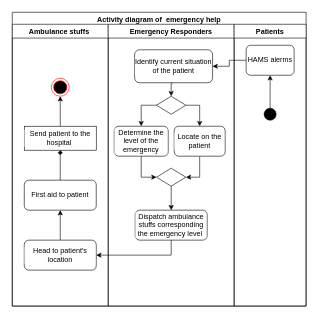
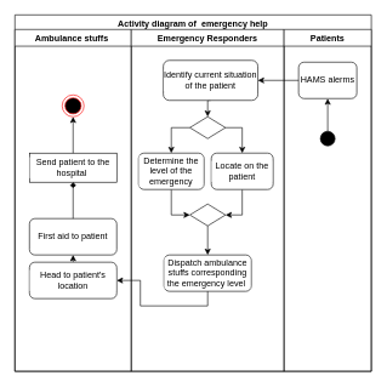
  <mxCell id="0" />
  <mxCell id="1" parent="0" />
  <mxCell id="2" value="Activity diagram of&amp;nbsp; emergency help" style="swimlane;whiteSpace=wrap;html=1;" vertex="1" parent="1"><mxGeometry x="20" y="20" width="490" height="490" as="geometry" /></mxCell>
  <mxCell id="3" value="Ambulance stuffs&amp;nbsp;" style="swimlane;whiteSpace=wrap;html=1;" vertex="1" parent="2"><mxGeometry y="20" width="160" height="470" as="geometry" /></mxCell>
  <mxCell id="4" value="First aid to patient" style="rounded=1;whiteSpace=wrap;html=1;labelBackgroundColor=#FFFFFF;fillColor=default;" vertex="1" parent="3"><mxGeometry x="20" y="260" width="120" height="50" as="geometry" /></mxCell>
  <mxCell id="5" style="edgeStyle=orthogonalEdgeStyle;rounded=0;orthogonalLoop=1;jettySize=auto;html=1;exitX=0.5;exitY=0;exitDx=0;exitDy=0;entryX=0.5;entryY=1;entryDx=0;entryDy=0;" edge="1" parent="3" source="6" target="4"><mxGeometry relative="1" as="geometry" /></mxCell>
- <mxCell id="6" value="Head to patient's location" style="rounded=1;whiteSpace=wrap;html=1;labelBackgroundColor=#FFFFFF;fillColor=default;" vertex="1" parent="3"><mxGeometry x="20" y="360" width="120" height="50" as="geometry" /></mxCell>
+ <mxCell id="6" value="Head to patient's location" style="rounded=1;whiteSpace=wrap;html=1;labelBackgroundColor=#FFFFFF;fillColor=default;" vertex="1" parent="3"><mxGeometry x="20" y="320" width="120" height="50" as="geometry" /></mxCell>
  <mxCell id="7" value="Send patient to the hospital&amp;nbsp;" style="whiteSpace=wrap;html=1;labelBackgroundColor=#FFFFFF;fillColor=default;rounded=0;" vertex="1" parent="3"><mxGeometry x="20" y="170" width="120" height="40" as="geometry" /></mxCell>
  <mxCell id="8" style="edgeStyle=orthogonalEdgeStyle;rounded=0;orthogonalLoop=1;jettySize=auto;html=1;exitX=0.5;exitY=0;exitDx=0;exitDy=0;endArrow=diamond;" edge="1" parent="3" source="4" target="7"><mxGeometry relative="1" as="geometry"><mxPoint x="80" y="190" as="targetPoint" /></mxGeometry></mxCell>
  <mxCell id="9" value="" style="ellipse;html=1;shape=endState;fillColor=#000000;strokeColor=#ff0000;labelBackgroundColor=#FFFFFF;" vertex="1" parent="3"><mxGeometry x="65" y="90" width="30" height="30" as="geometry" /></mxCell>
  <mxCell id="10" style="edgeStyle=orthogonalEdgeStyle;rounded=0;orthogonalLoop=1;jettySize=auto;html=1;exitX=0.5;exitY=0;exitDx=0;exitDy=0;" edge="1" parent="3" source="7" target="9"><mxGeometry relative="1" as="geometry"><mxPoint x="80" y="120" as="targetPoint" /></mxGeometry></mxCell>
  <mxCell id="11" value="Emergency Responders" style="swimlane;whiteSpace=wrap;html=1;" vertex="1" parent="2"><mxGeometry x="160" y="20" width="210" height="470" as="geometry" /></mxCell>
  <mxCell id="12" style="edgeStyle=orthogonalEdgeStyle;rounded=0;orthogonalLoop=1;jettySize=auto;html=1;exitX=0.5;exitY=1;exitDx=0;exitDy=0;entryX=0.5;entryY=0;entryDx=0;entryDy=0;" edge="1" parent="11" source="13" target="24"><mxGeometry relative="1" as="geometry" /></mxCell>
  <mxCell id="13" value="Identify current situation of the patient" style="rounded=1;whiteSpace=wrap;html=1;labelBackgroundColor=#FFFFFF;fillColor=default;" vertex="1" parent="11"><mxGeometry x="44" y="42.5" width="130" height="55" as="geometry" /></mxCell>
  <mxCell id="14" style="edgeStyle=orthogonalEdgeStyle;rounded=0;orthogonalLoop=1;jettySize=auto;html=1;exitX=0.5;exitY=1;exitDx=0;exitDy=0;" edge="1" parent="11" source="13" target="13"><mxGeometry relative="1" as="geometry" /></mxCell>
  <mxCell id="15" style="edgeStyle=orthogonalEdgeStyle;rounded=0;orthogonalLoop=1;jettySize=auto;html=1;exitX=0.5;exitY=1;exitDx=0;exitDy=0;entryX=1;entryY=0.5;entryDx=0;entryDy=0;" edge="1" parent="11" source="16" target="21"><mxGeometry relative="1" as="geometry" /></mxCell>
  <mxCell id="16" value="Locate on the patient" style="rounded=1;whiteSpace=wrap;html=1;labelBackgroundColor=#FFFFFF;fillColor=default;" vertex="1" parent="11"><mxGeometry x="110" y="170" width="85" height="50" as="geometry" /></mxCell>
  <mxCell id="17" value="Dispatch ambulance&lt;br&gt;stuffs corresponding the emergency level&amp;nbsp;" style="rounded=1;whiteSpace=wrap;html=1;labelBackgroundColor=#FFFFFF;fillColor=default;" vertex="1" parent="11"><mxGeometry x="45" y="310" width="120" height="50" as="geometry" /></mxCell>
  <mxCell id="18" style="edgeStyle=orthogonalEdgeStyle;rounded=0;orthogonalLoop=1;jettySize=auto;html=1;exitX=0.5;exitY=1;exitDx=0;exitDy=0;entryX=0;entryY=0.5;entryDx=0;entryDy=0;" edge="1" parent="11" source="19" target="21"><mxGeometry relative="1" as="geometry" /></mxCell>
  <mxCell id="19" value="Determine the level of the emergency" style="rounded=1;whiteSpace=wrap;html=1;labelBackgroundColor=#FFFFFF;fillColor=default;" vertex="1" parent="11"><mxGeometry x="10" y="170" width="90" height="50" as="geometry" /></mxCell>
  <mxCell id="20" style="edgeStyle=orthogonalEdgeStyle;rounded=0;orthogonalLoop=1;jettySize=auto;html=1;exitX=0.5;exitY=1;exitDx=0;exitDy=0;entryX=0.5;entryY=0;entryDx=0;entryDy=0;" edge="1" parent="11" source="21" target="17"><mxGeometry relative="1" as="geometry" /></mxCell>
  <mxCell id="21" value="" style="rhombus;whiteSpace=wrap;html=1;labelBackgroundColor=#FFFFFF;fillColor=default;" vertex="1" parent="11"><mxGeometry x="80.5" y="240" width="49" height="30" as="geometry" /></mxCell>
  <mxCell id="22" style="edgeStyle=orthogonalEdgeStyle;rounded=0;orthogonalLoop=1;jettySize=auto;html=1;exitX=0;exitY=0.5;exitDx=0;exitDy=0;" edge="1" parent="11" source="24" target="19"><mxGeometry relative="1" as="geometry" /></mxCell>
  <mxCell id="23" style="edgeStyle=orthogonalEdgeStyle;rounded=0;orthogonalLoop=1;jettySize=auto;html=1;exitX=1;exitY=0.5;exitDx=0;exitDy=0;entryX=0.5;entryY=0;entryDx=0;entryDy=0;" edge="1" parent="11" source="24" target="16"><mxGeometry relative="1" as="geometry" /></mxCell>
  <mxCell id="24" value="" style="rhombus;whiteSpace=wrap;html=1;labelBackgroundColor=#FFFFFF;fillColor=default;" vertex="1" parent="11"><mxGeometry x="80.5" y="120" width="49" height="30" as="geometry" /></mxCell>
  <mxCell id="25" value="Patients" style="swimlane;whiteSpace=wrap;html=1;" vertex="1" parent="2"><mxGeometry x="370" y="20" width="120" height="470" as="geometry" /></mxCell>
- <mxCell id="26" value="HAMS alerms" style="rounded=1;whiteSpace=wrap;html=1;labelBackgroundColor=#FFFFFF;fillColor=default;" vertex="1" parent="25"><mxGeometry x="20" y="35" width="80" height="50" as="geometry" /></mxCell>
+ <mxCell id="26" value="HAMS alerms" style="rounded=1;whiteSpace=wrap;html=1;labelBackgroundColor=#FFFFFF;fillColor=default;" vertex="1" parent="25"><mxGeometry x="20" y="45" width="80" height="50" as="geometry" /></mxCell>
  <mxCell id="27" style="edgeStyle=orthogonalEdgeStyle;rounded=0;orthogonalLoop=1;jettySize=auto;html=1;exitX=0.5;exitY=0;exitDx=0;exitDy=0;" edge="1" parent="25" source="28" target="26"><mxGeometry relative="1" as="geometry" /></mxCell>
  <mxCell id="28" value="" style="ellipse;whiteSpace=wrap;html=1;aspect=fixed;labelBackgroundColor=#000000;fillColor=#000000;" vertex="1" parent="25"><mxGeometry x="50" y="140" width="20" height="20" as="geometry" /></mxCell>
  <mxCell id="29" style="edgeStyle=orthogonalEdgeStyle;rounded=0;orthogonalLoop=1;jettySize=auto;html=1;exitX=0;exitY=0.5;exitDx=0;exitDy=0;" edge="1" parent="2" source="26" target="13"><mxGeometry relative="1" as="geometry"><mxPoint x="430" y="90" as="targetPoint" /></mxGeometry></mxCell>
  <mxCell id="30" style="edgeStyle=orthogonalEdgeStyle;rounded=0;orthogonalLoop=1;jettySize=auto;html=1;exitX=0.5;exitY=1;exitDx=0;exitDy=0;entryX=1;entryY=0.5;entryDx=0;entryDy=0;" edge="1" parent="2" source="17" target="6"><mxGeometry relative="1" as="geometry" /></mxCell>
